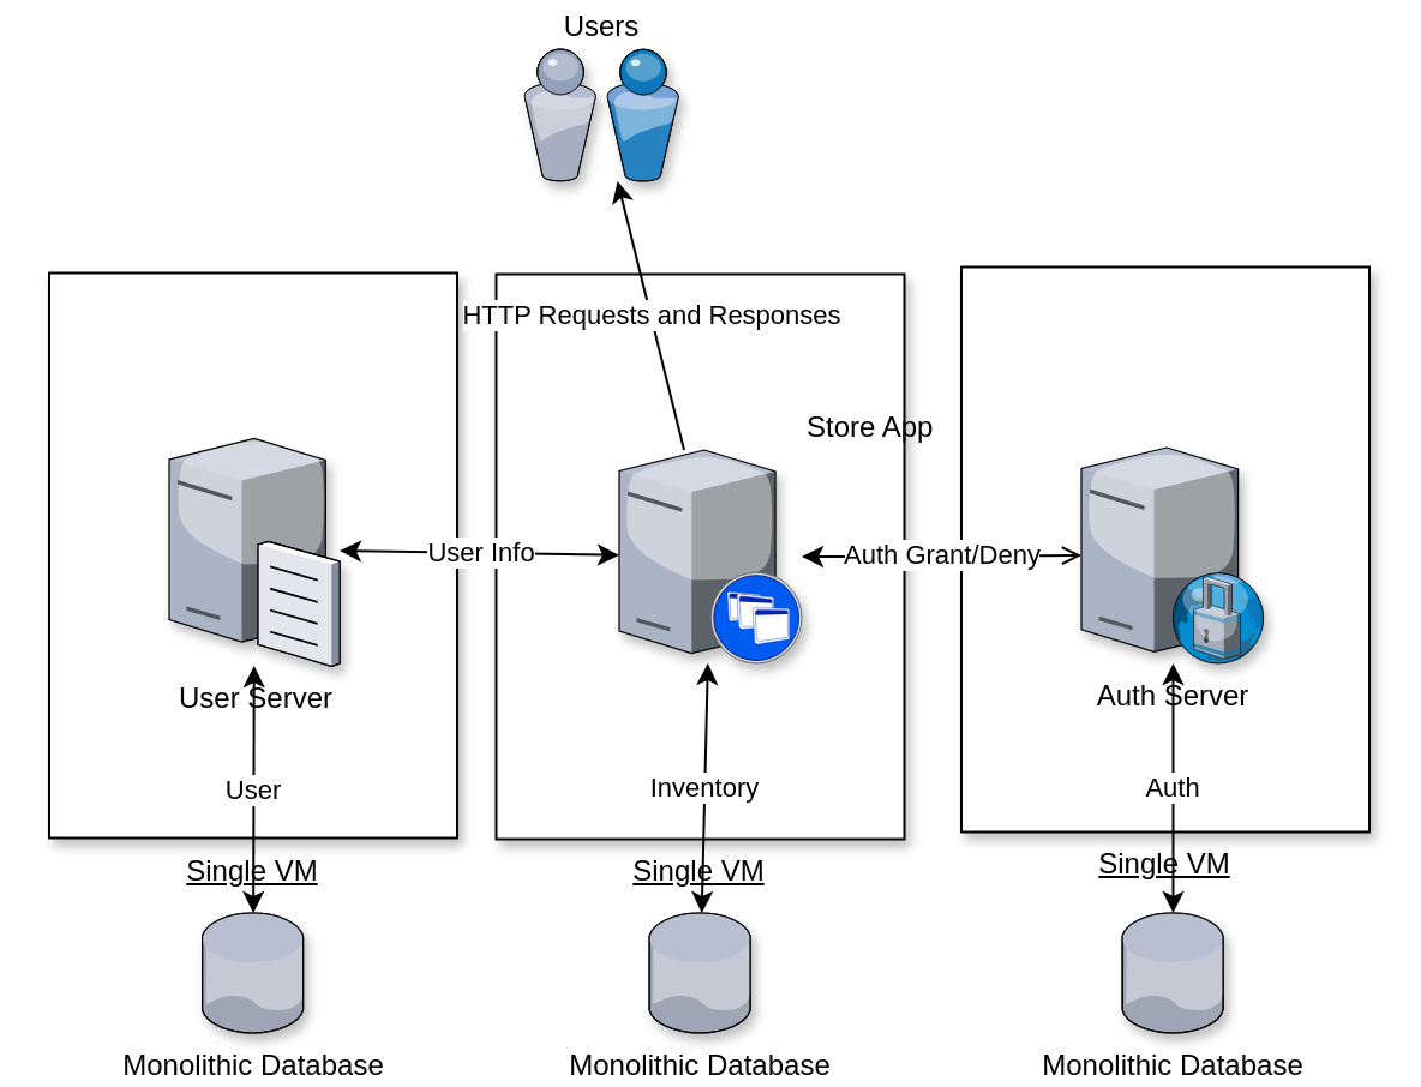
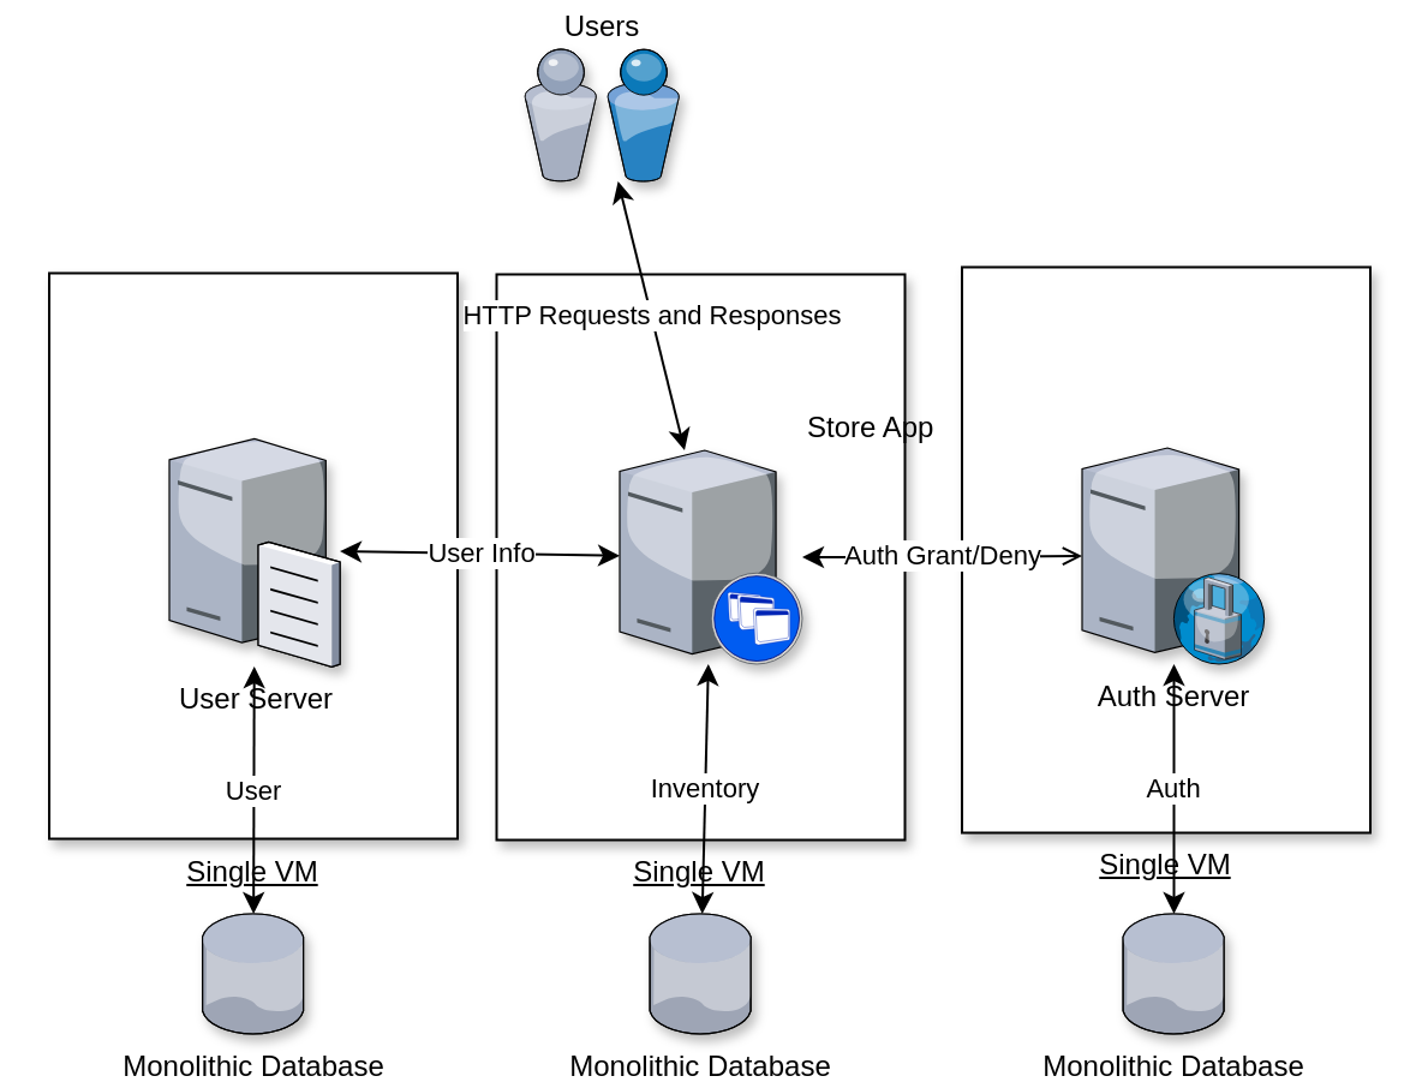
  <mxCell id="0" />
  <mxCell id="1" parent="0" />
  <mxCell id="2" value="Single VM" style="rounded=0;whiteSpace=wrap;html=1;shadow=1;strokeColor=#000000;fillColor=#ffffff;labelPosition=center;verticalLabelPosition=bottom;align=center;verticalAlign=top;fontStyle=4" vertex="1" parent="1"><mxGeometry x="400" y="110.75" width="170" height="235.5" as="geometry" /></mxCell>
  <mxCell id="3" value="Single VM" style="rounded=0;whiteSpace=wrap;html=1;shadow=1;strokeColor=#000000;fillColor=#ffffff;labelPosition=center;verticalLabelPosition=bottom;align=center;verticalAlign=top;fontStyle=4" vertex="1" parent="1"><mxGeometry x="206.25" y="113.75" width="170" height="235.5" as="geometry" /></mxCell>
  <mxCell id="4" value="Single VM" style="rounded=0;whiteSpace=wrap;html=1;shadow=1;strokeColor=#000000;fillColor=#ffffff;labelPosition=center;verticalLabelPosition=bottom;align=center;verticalAlign=top;fontStyle=4" parent="1" vertex="1"><mxGeometry x="20" y="113.25" width="170" height="235.5" as="geometry" /></mxCell>
- <mxCell id="5" value="HTTP Requests and Responses" style="edgeStyle=none;rounded=0;orthogonalLoop=1;jettySize=auto;html=1;startArrow=classic;startFill=1;endArrow=none;" parent="1" source="6" target="14" edge="1"><mxGeometry relative="1" as="geometry"><mxPoint x="740" y="60.616" as="targetPoint" /></mxGeometry></mxCell>
+ <mxCell id="5" value="HTTP Requests and Responses" style="edgeStyle=none;rounded=0;orthogonalLoop=1;jettySize=auto;html=1;startArrow=classic;startFill=1;" parent="1" source="6" target="14" edge="1"><mxGeometry relative="1" as="geometry"><mxPoint x="740" y="60.616" as="targetPoint" /></mxGeometry></mxCell>
  <mxCell id="6" value="Users" style="verticalLabelPosition=top;aspect=fixed;html=1;verticalAlign=bottom;strokeColor=none;align=center;outlineConnect=0;shape=mxgraph.citrix.users;shadow=1;labelPosition=center;" parent="1" vertex="1"><mxGeometry x="217.75" y="20" width="64.5" height="55" as="geometry" /></mxCell>
  <mxCell id="7" value="Monolithic Database" style="verticalLabelPosition=bottom;aspect=fixed;html=1;verticalAlign=top;strokeColor=none;align=center;outlineConnect=0;shape=mxgraph.citrix.database;shadow=1;" parent="1" vertex="1"><mxGeometry x="270" y="380" width="42.5" height="50" as="geometry" /></mxCell>
  <mxCell id="8" value="Auth" style="edgeStyle=none;rounded=0;orthogonalLoop=1;jettySize=auto;html=1;startArrow=classic;startFill=1;" parent="1" source="9" target="17" edge="1"><mxGeometry relative="1" as="geometry"><mxPoint x="400" y="370" as="targetPoint" /></mxGeometry></mxCell>
  <mxCell id="9" value="Auth Server" style="verticalLabelPosition=bottom;aspect=fixed;html=1;verticalAlign=top;strokeColor=none;align=center;outlineConnect=0;shape=mxgraph.citrix.proxy_server;fillColor=#ffffff;shadow=1;" parent="1" vertex="1"><mxGeometry x="450" y="186" width="76.5" height="90" as="geometry" /></mxCell>
  <mxCell id="10" value="User" style="edgeStyle=none;rounded=0;orthogonalLoop=1;jettySize=auto;html=1;startArrow=classic;startFill=1;" parent="1" source="11" target="16" edge="1"><mxGeometry relative="1" as="geometry" /></mxCell>
  <mxCell id="11" value="User Server" style="verticalLabelPosition=bottom;aspect=fixed;html=1;verticalAlign=top;strokeColor=none;align=center;outlineConnect=0;shape=mxgraph.citrix.file_server;fillColor=#ffffff;shadow=1;" parent="1" vertex="1"><mxGeometry x="70" y="180" width="71" height="97" as="geometry" /></mxCell>
  <mxCell id="12" value="Auth Grant/Deny" style="edgeStyle=orthogonalEdgeStyle;rounded=0;orthogonalLoop=1;jettySize=auto;html=1;startArrow=classic;startFill=1;endArrow=open;" parent="1" source="14" target="9" edge="1"><mxGeometry relative="1" as="geometry" /></mxCell>
  <mxCell id="13" value="User Info" style="rounded=0;orthogonalLoop=1;jettySize=auto;html=1;startArrow=classic;startFill=1;" parent="1" source="14" target="11" edge="1"><mxGeometry relative="1" as="geometry" /></mxCell>
  <mxCell id="14" value="Store App" style="verticalLabelPosition=top;aspect=fixed;html=1;verticalAlign=bottom;strokeColor=none;align=left;outlineConnect=0;shape=mxgraph.citrix.xenapp_server;fillColor=#ffffff;shadow=1;labelPosition=right;" parent="1" vertex="1"><mxGeometry x="257.5" y="187" width="76" height="89" as="geometry" /></mxCell>
  <mxCell id="15" value="Inventory" style="edgeStyle=none;rounded=0;orthogonalLoop=1;jettySize=auto;html=1;startArrow=classic;startFill=1;" parent="1" source="7" target="14" edge="1"><mxGeometry relative="1" as="geometry"><mxPoint x="300" y="187" as="targetPoint" /></mxGeometry></mxCell>
  <mxCell id="16" value="Monolithic Database" style="verticalLabelPosition=bottom;aspect=fixed;html=1;verticalAlign=top;strokeColor=none;align=center;outlineConnect=0;shape=mxgraph.citrix.database;shadow=1;" vertex="1" parent="1"><mxGeometry x="83.75" y="380" width="42.5" height="50" as="geometry" /></mxCell>
  <mxCell id="17" value="Monolithic Database" style="verticalLabelPosition=bottom;aspect=fixed;html=1;verticalAlign=top;strokeColor=none;align=center;outlineConnect=0;shape=mxgraph.citrix.database;shadow=1;" vertex="1" parent="1"><mxGeometry x="467" y="380" width="42.5" height="50" as="geometry" /></mxCell>
